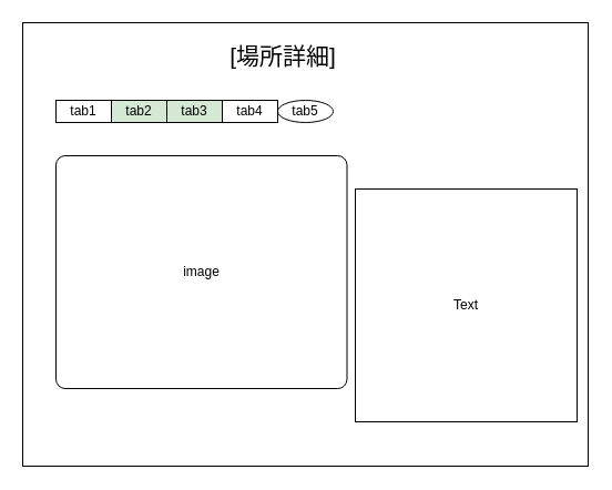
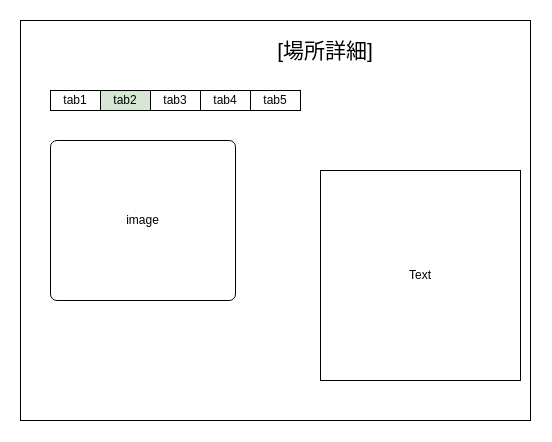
  <mxCell id="0" />
  <mxCell id="1" parent="0" />
  <mxCell id="2" value="" style="rounded=0;whiteSpace=wrap;html=1;" vertex="1" parent="1"><mxGeometry x="20" y="20" width="510" height="400" as="geometry" /></mxCell>
- <mxCell id="3" value="[場所詳細]" style="text;html=1;strokeColor=none;fillColor=none;align=center;verticalAlign=middle;whiteSpace=wrap;rounded=0;fontSize=21;" vertex="1" parent="1"><mxGeometry x="170" y="35" width="170" height="30" as="geometry" /></mxCell>
+ <mxCell id="3" value="[場所詳細]" style="text;html=1;strokeColor=none;fillColor=none;align=center;verticalAlign=middle;whiteSpace=wrap;rounded=0;fontSize=21;" vertex="1" parent="1"><mxGeometry x="240" y="35" width="170" height="30" as="geometry" /></mxCell>
  <mxCell id="4" value="tab1" style="rounded=0;whiteSpace=wrap;html=1;" vertex="1" parent="1"><mxGeometry x="50" y="90" width="50" height="20" as="geometry" /></mxCell>
  <mxCell id="5" value="tab2" style="rounded=0;whiteSpace=wrap;html=1;fillColor=#d5e8d4;" vertex="1" parent="1"><mxGeometry x="100" y="90" width="50" height="20" as="geometry" /></mxCell>
- <mxCell id="6" value="tab3" style="rounded=0;whiteSpace=wrap;html=1;fillColor=#d5e8d4;" vertex="1" parent="1"><mxGeometry x="150" y="90" width="50" height="20" as="geometry" /></mxCell>
- <mxCell id="7" value="tab5" style="ellipse;whiteSpace=wrap;html=1;" vertex="1" parent="1"><mxGeometry x="250" y="90" width="50" height="20" as="geometry" /></mxCell>
+ <mxCell id="6" value="tab3" style="rounded=0;whiteSpace=wrap;html=1;" vertex="1" parent="1"><mxGeometry x="150" y="90" width="50" height="20" as="geometry" /></mxCell>
+ <mxCell id="7" value="tab5" style="rounded=0;whiteSpace=wrap;html=1;" vertex="1" parent="1"><mxGeometry x="250" y="90" width="50" height="20" as="geometry" /></mxCell>
  <mxCell id="8" value="tab4" style="rounded=0;whiteSpace=wrap;html=1;" vertex="1" parent="1"><mxGeometry x="200" y="90" width="50" height="20" as="geometry" /></mxCell>
- <mxCell id="9" value="image" style="rounded=1;whiteSpace=wrap;html=1;arcSize=4;" vertex="1" parent="1"><mxGeometry x="50" y="140" width="262.5" height="210" as="geometry" /></mxCell>
+ <mxCell id="9" value="image" style="rounded=1;whiteSpace=wrap;html=1;arcSize=4;" vertex="1" parent="1"><mxGeometry x="50" y="140" width="185" height="160" as="geometry" /></mxCell>
  <mxCell id="10" value="Text" style="text;html=1;strokeColor=default;fillColor=none;align=center;verticalAlign=middle;whiteSpace=wrap;rounded=0;" vertex="1" parent="1"><mxGeometry x="320" y="170" width="200" height="210" as="geometry" /></mxCell>
